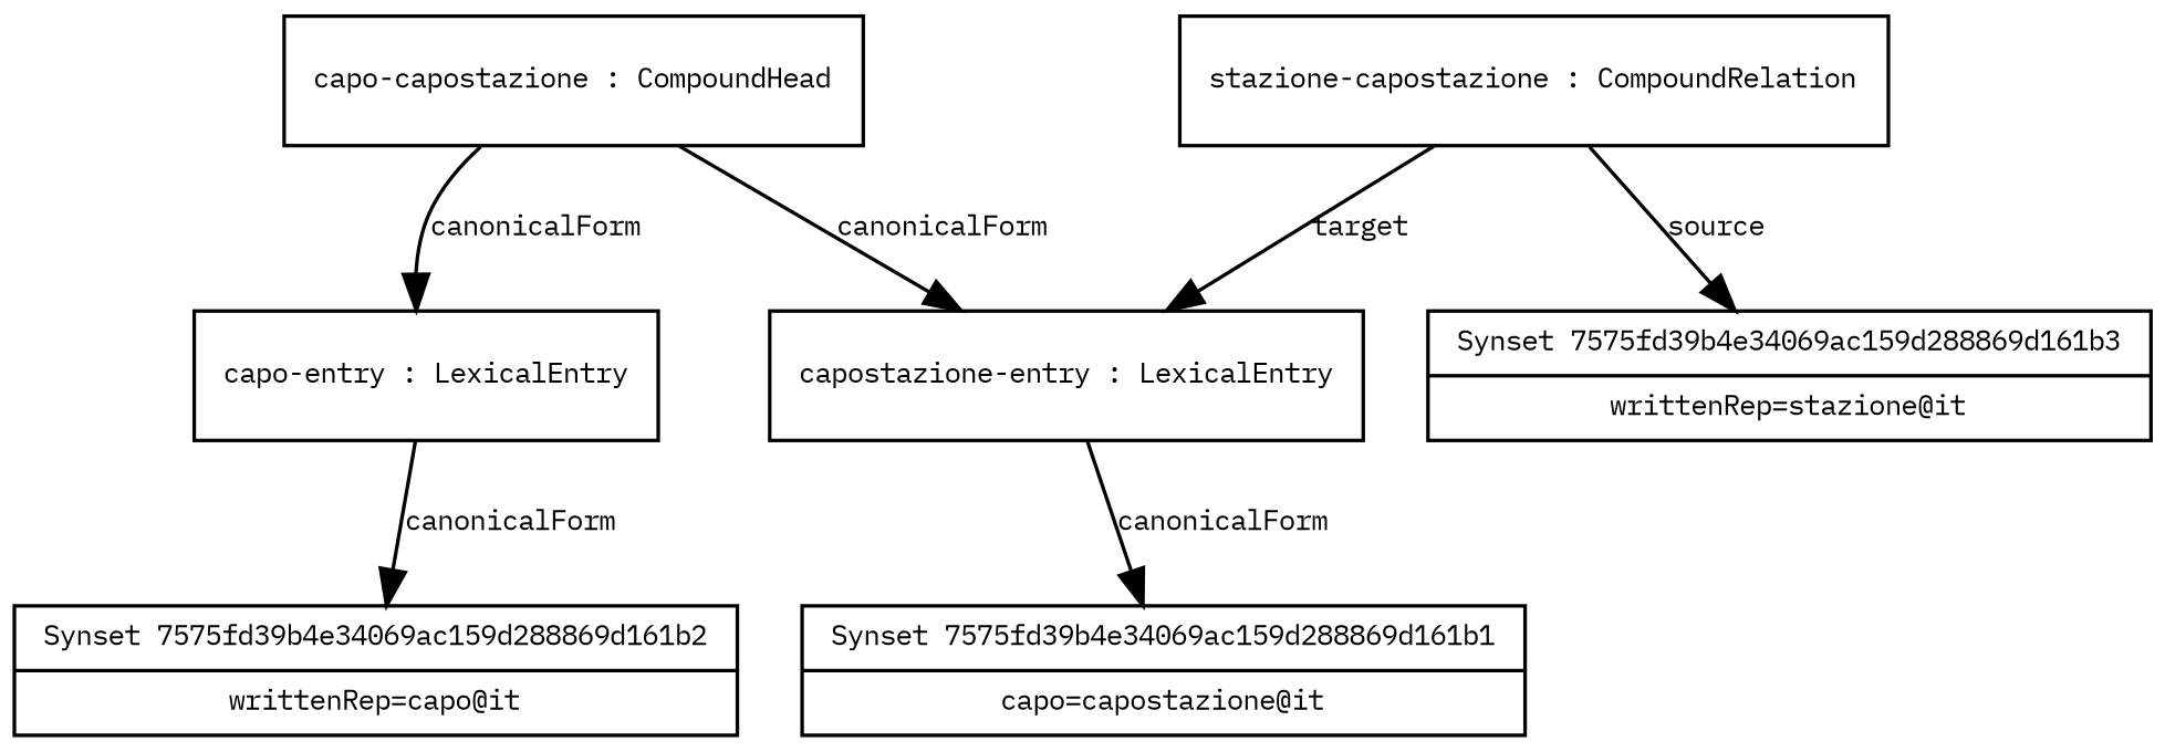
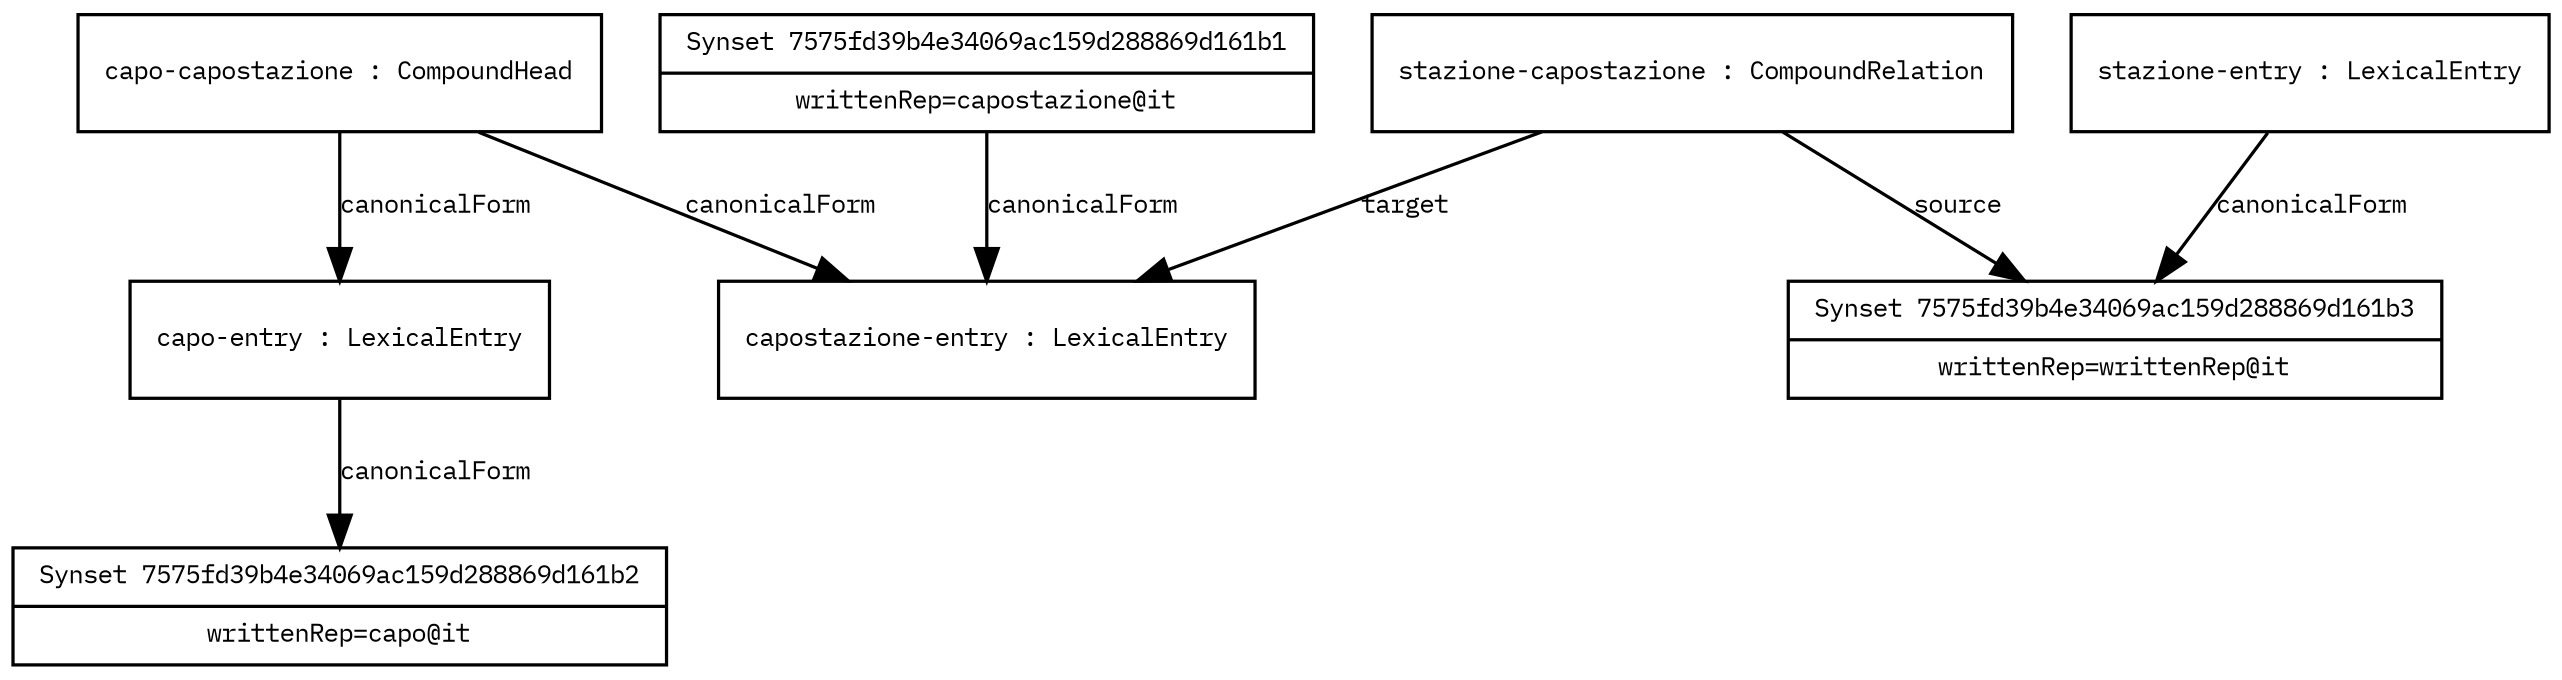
  digraph {
    fontname="IBM Plex Mono"
    fontsize=8
    node [fontname="IBM Plex Mono" fontsize=8 shape=record]
    edge [fontname="IBM Plex Mono" fontsize=8]
    n1 [label="{Synset 7575fd39b4e34069ac159d288869d161b2|writtenRep=capo@it}"]
    n2 [label="{capo-entry : LexicalEntry}"]
    n3 [label="{capo-capostazione : CompoundHead}"]
    n4 [label="{capostazione-entry : LexicalEntry}"]
-   n5 [label="{Synset 7575fd39b4e34069ac159d288869d161b1|capo=capostazione@it}"]
-   n6 [label="{Synset 7575fd39b4e34069ac159d288869d161b3|writtenRep=stazione@it}"]
+   n5 [label="{Synset 7575fd39b4e34069ac159d288869d161b1|writtenRep=capostazione@it}"]
+   n6 [label="{Synset 7575fd39b4e34069ac159d288869d161b3|writtenRep=writtenRep@it}"]
+   n7 [label="{stazione-entry : LexicalEntry}"]
    n8 [label="{stazione-capostazione : CompoundRelation}"]
    n2 -> n1 [label=canonicalForm]
    n3 -> n2 [label=canonicalForm]
    n3 -> n4 [label=canonicalForm]
-   n4 -> n5 [label=canonicalForm]
+   n5 -> n4 [label=canonicalForm]
+   n7 -> n6 [label=canonicalForm]
    n8 -> n4 [label=target]
    n8 -> n6 [label=source]
  }
